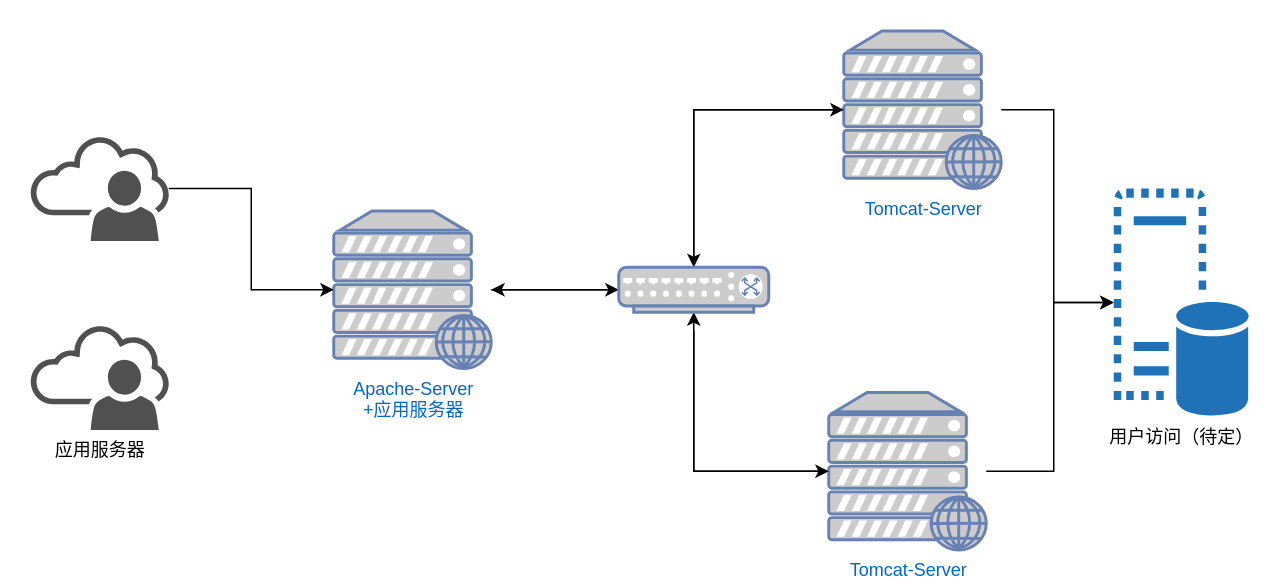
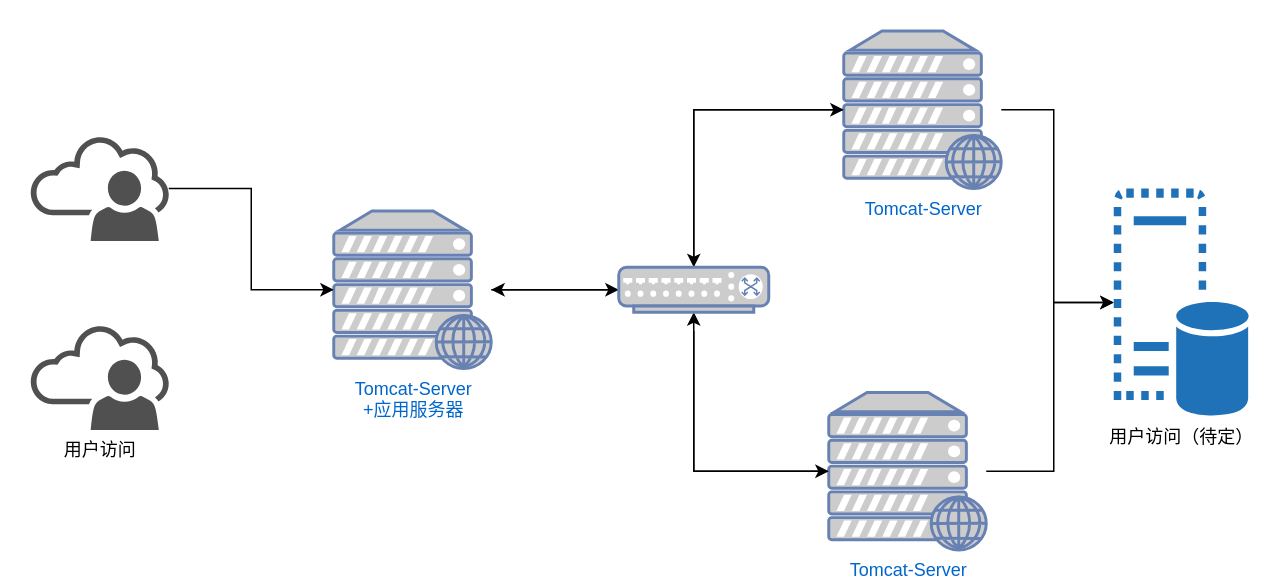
  <mxCell id="0" />
  <mxCell id="1" parent="0" />
- <mxCell id="2" value="&lt;span lang=&quot;EN-US&quot;&gt;Apache-Server&lt;br&gt;+应用服务器&lt;br&gt;&lt;br&gt;&lt;/span&gt;" style="fontColor=#0066CC;verticalAlign=top;verticalLabelPosition=bottom;labelPosition=center;align=center;html=1;outlineConnect=0;fillColor=#CCCCCC;strokeColor=#6881B3;gradientColor=none;gradientDirection=north;strokeWidth=2;shape=mxgraph.networks.web_server;" parent="1" vertex="1"><mxGeometry x="222" y="140" width="105" height="105" as="geometry" /></mxCell>
+ <mxCell id="2" value="&lt;span lang=&quot;EN-US&quot;&gt;Tomcat-Server&lt;br&gt;+应用服务器&lt;br&gt;&lt;br&gt;&lt;/span&gt;" style="fontColor=#0066CC;verticalAlign=top;verticalLabelPosition=bottom;labelPosition=center;align=center;html=1;outlineConnect=0;fillColor=#CCCCCC;strokeColor=#6881B3;gradientColor=none;gradientDirection=north;strokeWidth=2;shape=mxgraph.networks.web_server;" parent="1" vertex="1"><mxGeometry x="222" y="140" width="105" height="105" as="geometry" /></mxCell>
  <mxCell id="3" style="edgeStyle=orthogonalEdgeStyle;rounded=0;orthogonalLoop=1;jettySize=auto;html=1;entryX=0.5;entryY=1;entryDx=0;entryDy=0;entryPerimeter=0;" parent="1" source="5" target="13" edge="1"><mxGeometry relative="1" as="geometry" /></mxCell>
  <mxCell id="4" style="edgeStyle=orthogonalEdgeStyle;rounded=0;orthogonalLoop=1;jettySize=auto;html=1;" parent="1" source="5" target="17" edge="1"><mxGeometry relative="1" as="geometry"><Array as="points"><mxPoint x="702" y="314" /><mxPoint x="702" y="201" /></Array></mxGeometry></mxCell>
  <mxCell id="5" value="Tomcat-Server" style="fontColor=#0066CC;verticalAlign=top;verticalLabelPosition=bottom;labelPosition=center;align=center;html=1;outlineConnect=0;fillColor=#CCCCCC;strokeColor=#6881B3;gradientColor=none;gradientDirection=north;strokeWidth=2;shape=mxgraph.networks.web_server;" parent="1" vertex="1"><mxGeometry x="552" y="261" width="105" height="105" as="geometry" /></mxCell>
  <mxCell id="6" style="edgeStyle=orthogonalEdgeStyle;rounded=0;orthogonalLoop=1;jettySize=auto;html=1;exitX=0;exitY=0.5;exitDx=0;exitDy=0;exitPerimeter=0;" parent="1" source="8" target="13" edge="1"><mxGeometry relative="1" as="geometry" /></mxCell>
  <mxCell id="7" style="edgeStyle=orthogonalEdgeStyle;rounded=0;orthogonalLoop=1;jettySize=auto;html=1;" parent="1" source="8" target="17" edge="1"><mxGeometry relative="1" as="geometry"><Array as="points"><mxPoint x="702" y="73" /><mxPoint x="702" y="201" /></Array></mxGeometry></mxCell>
  <mxCell id="8" value="Tomcat-Server&lt;br&gt;" style="fontColor=#0066CC;verticalAlign=top;verticalLabelPosition=bottom;labelPosition=center;align=center;html=1;outlineConnect=0;fillColor=#CCCCCC;strokeColor=#6881B3;gradientColor=none;gradientDirection=north;strokeWidth=2;shape=mxgraph.networks.web_server;" parent="1" vertex="1"><mxGeometry x="562" y="20" width="105" height="105" as="geometry" /></mxCell>
  <mxCell id="9" value="" style="edgeStyle=orthogonalEdgeStyle;rounded=0;orthogonalLoop=1;jettySize=auto;html=1;entryX=0;entryY=0.5;entryDx=0;entryDy=0;entryPerimeter=0;" parent="1" source="2" target="13" edge="1"><mxGeometry relative="1" as="geometry"><mxPoint x="407" y="192.5" as="targetPoint" /></mxGeometry></mxCell>
  <mxCell id="10" style="edgeStyle=orthogonalEdgeStyle;rounded=0;orthogonalLoop=1;jettySize=auto;html=1;" parent="1" source="13" target="2" edge="1"><mxGeometry relative="1" as="geometry" /></mxCell>
  <mxCell id="11" style="edgeStyle=orthogonalEdgeStyle;rounded=0;orthogonalLoop=1;jettySize=auto;html=1;entryX=0;entryY=0.5;entryDx=0;entryDy=0;entryPerimeter=0;" parent="1" target="5" edge="1"><mxGeometry relative="1" as="geometry"><mxPoint x="462" y="220" as="sourcePoint" /><mxPoint x="472" y="330" as="targetPoint" /><Array as="points"><mxPoint x="462" y="314" /></Array></mxGeometry></mxCell>
  <mxCell id="12" value="" style="edgeStyle=orthogonalEdgeStyle;rounded=0;orthogonalLoop=1;jettySize=auto;html=1;entryX=0;entryY=0.5;entryDx=0;entryDy=0;entryPerimeter=0;exitX=0.5;exitY=0;exitDx=0;exitDy=0;exitPerimeter=0;" parent="1" source="13" target="8" edge="1"><mxGeometry relative="1" as="geometry"><mxPoint x="462" y="97.5" as="targetPoint" /></mxGeometry></mxCell>
  <mxCell id="13" value="" style="fontColor=#0066CC;verticalAlign=top;verticalLabelPosition=bottom;labelPosition=center;align=center;html=1;outlineConnect=0;fillColor=#CCCCCC;strokeColor=#6881B3;gradientColor=none;gradientDirection=north;strokeWidth=2;shape=mxgraph.networks.switch;" parent="1" vertex="1"><mxGeometry x="412" y="177.5" width="100" height="30" as="geometry" /></mxCell>
  <mxCell id="14" style="edgeStyle=orthogonalEdgeStyle;rounded=0;orthogonalLoop=1;jettySize=auto;html=1;" parent="1" source="15" target="2" edge="1"><mxGeometry relative="1" as="geometry" /></mxCell>
  <mxCell id="15" value="" style="pointerEvents=1;shadow=0;dashed=0;html=1;strokeColor=none;fillColor=#505050;labelPosition=center;verticalLabelPosition=bottom;verticalAlign=top;outlineConnect=0;align=center;shape=mxgraph.office.users.online_user;" parent="1" vertex="1"><mxGeometry x="20" y="90" width="92" height="70" as="geometry" /></mxCell>
- <mxCell id="16" value="应用服务器&lt;br&gt;&lt;br&gt;" style="pointerEvents=1;shadow=0;dashed=0;html=1;strokeColor=none;fillColor=#505050;labelPosition=center;verticalLabelPosition=bottom;verticalAlign=top;outlineConnect=0;align=center;shape=mxgraph.office.users.online_user;" parent="1" vertex="1"><mxGeometry x="20" y="216" width="92" height="70" as="geometry" /></mxCell>
+ <mxCell id="16" value="用户访问&lt;br&gt;&lt;br&gt;" style="pointerEvents=1;shadow=0;dashed=0;html=1;strokeColor=none;fillColor=#505050;labelPosition=center;verticalLabelPosition=bottom;verticalAlign=top;outlineConnect=0;align=center;shape=mxgraph.office.users.online_user;" parent="1" vertex="1"><mxGeometry x="20" y="216" width="92" height="70" as="geometry" /></mxCell>
  <mxCell id="17" value="用户访问（待定）&lt;br&gt;&lt;br&gt;" style="pointerEvents=1;shadow=0;dashed=0;html=1;strokeColor=none;labelPosition=center;verticalLabelPosition=bottom;verticalAlign=top;outlineConnect=0;align=center;shape=mxgraph.office.servers.virtual_database_server;fillColor=#2072B8;" parent="1" vertex="1"><mxGeometry x="742" y="125" width="90" height="152" as="geometry" /></mxCell>
